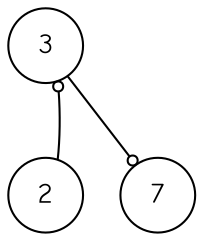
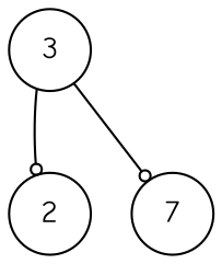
  digraph {
    fontname="Comic Neue"
    normalize=true
    node [fixedsize=true fontname="Comic Neue" shape=circle]
    edge [arrowhead=odot arrowsize=0.6 fontname="Comic Neue" style=solid]
    n1 [label=7 width=0.5]
    2 [width=0.5]
    3 [width=0.5]
-   2 -> 3
+   3 -> 2
    3 -> n1
  }
